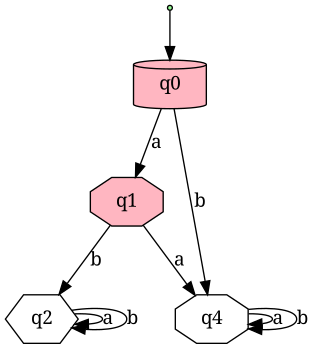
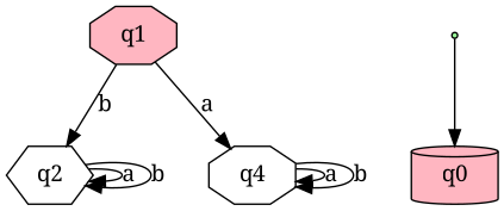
  digraph {
    fontname="Noto Serif"
    node [fillcolor=white fontname="Noto Serif" shape=octagon style=filled]
    edge [fontname="Noto Serif"]
    q2 [shape=hexagon]
    initial [fillcolor=palegreen shape=point]
    q0 [fillcolor=lightpink shape=cylinder]
    q1 [fillcolor=lightpink]
    n5 [label=q4]
    q2 -> q2 [label=a]
    q2 -> q2 [label=b]
    initial -> q0
-   q0 -> q1 [label=a]
-   q0 -> n5 [label=b]
    q1 -> q2 [label=b]
    q1 -> n5 [label=a]
    n5 -> n5 [label=a]
    n5 -> n5 [label=b]
  }
